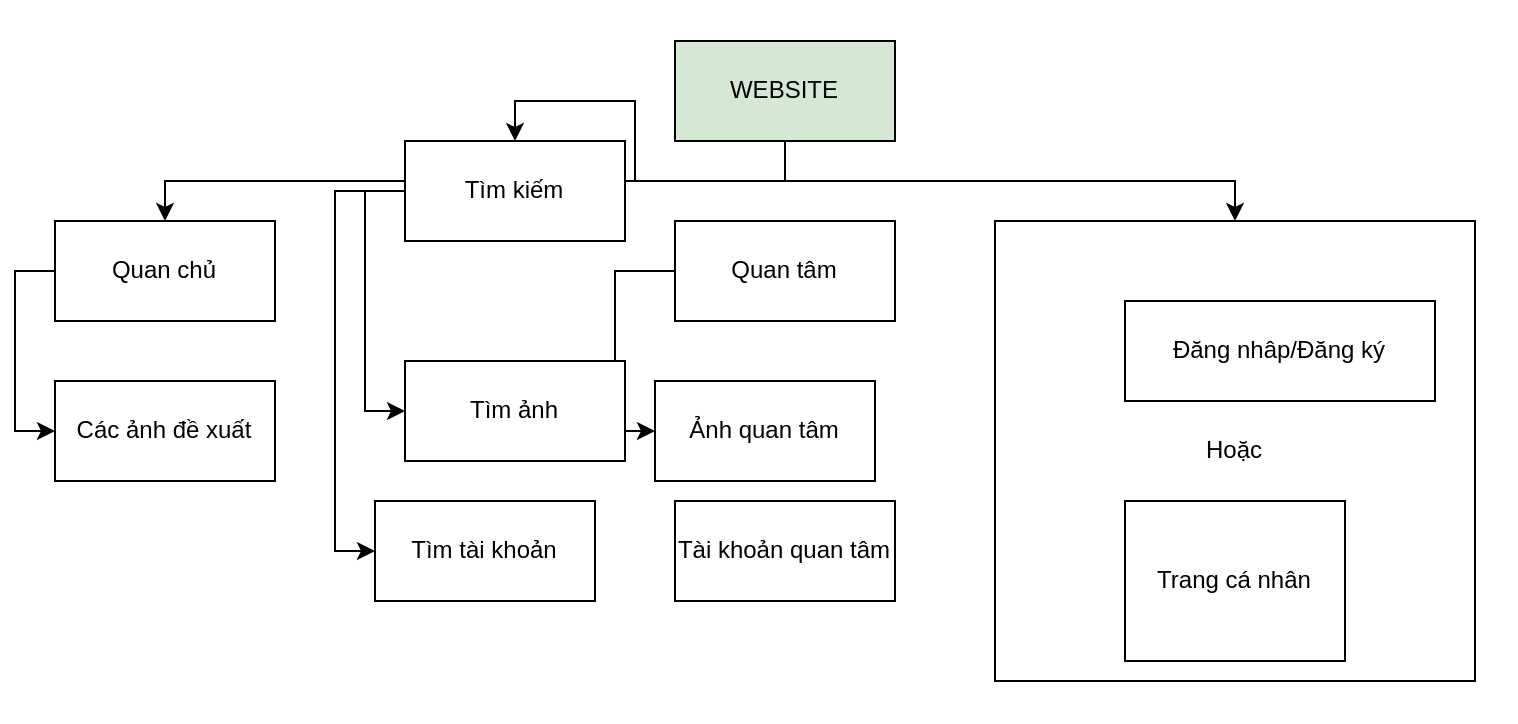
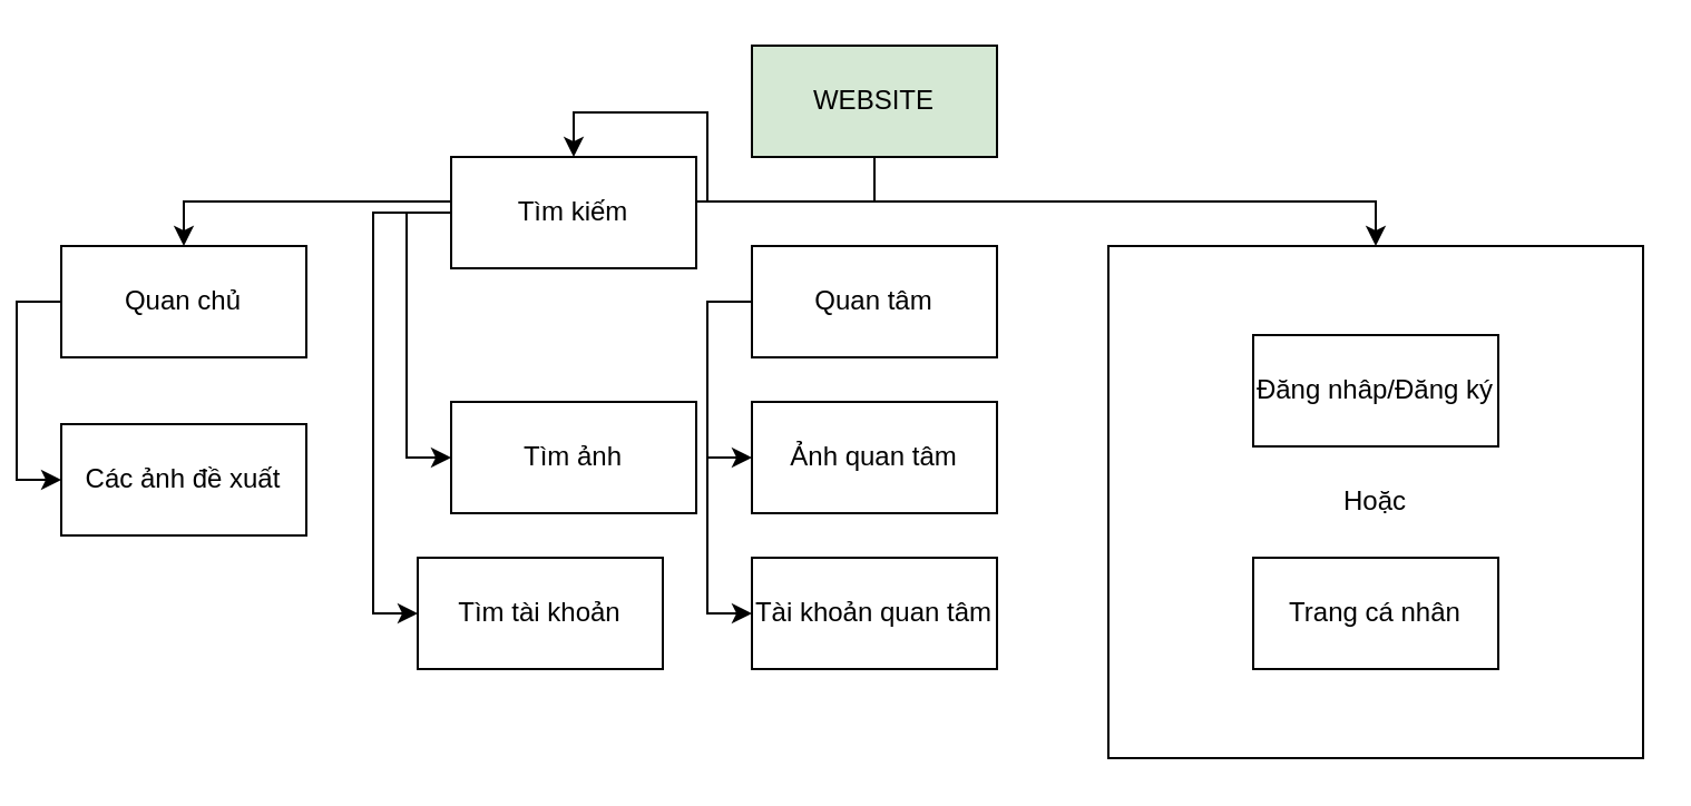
  <mxCell id="0" />
  <mxCell id="1" parent="0" />
  <mxCell id="2" value="" style="rounded=0;whiteSpace=wrap;html=1;" vertex="1" parent="1"><mxGeometry x="490" y="110" width="240" height="230" as="geometry" /></mxCell>
  <mxCell id="3" style="edgeStyle=orthogonalEdgeStyle;rounded=0;orthogonalLoop=1;jettySize=auto;html=1;exitX=0.5;exitY=1;exitDx=0;exitDy=0;entryX=0.5;entryY=0;entryDx=0;entryDy=0;" edge="1" parent="1" source="6" target="8"><mxGeometry relative="1" as="geometry" /></mxCell>
  <mxCell id="4" style="edgeStyle=orthogonalEdgeStyle;rounded=0;orthogonalLoop=1;jettySize=auto;html=1;exitX=0.5;exitY=1;exitDx=0;exitDy=0;entryX=0.5;entryY=0;entryDx=0;entryDy=0;" edge="1" parent="1" source="6" target="11"><mxGeometry relative="1" as="geometry" /></mxCell>
  <mxCell id="5" style="edgeStyle=orthogonalEdgeStyle;rounded=0;orthogonalLoop=1;jettySize=auto;html=1;exitX=0.5;exitY=1;exitDx=0;exitDy=0;entryX=0.5;entryY=0;entryDx=0;entryDy=0;" edge="1" parent="1" source="6" target="2"><mxGeometry relative="1" as="geometry" /></mxCell>
  <mxCell id="6" value="WEBSITE" style="html=1;whiteSpace=wrap;fillColor=#d5e8d4;" vertex="1" parent="1"><mxGeometry x="330" width="110" height="50" as="geometry" y="20" /></mxCell>
  <mxCell id="7" style="edgeStyle=orthogonalEdgeStyle;rounded=0;orthogonalLoop=1;jettySize=auto;html=1;exitX=0;exitY=0.5;exitDx=0;exitDy=0;entryX=0;entryY=0.5;entryDx=0;entryDy=0;" edge="1" parent="1" source="8" target="22"><mxGeometry relative="1" as="geometry" /></mxCell>
  <mxCell id="8" value="Quan chủ" style="html=1;whiteSpace=wrap;" vertex="1" parent="1"><mxGeometry x="20" y="110" width="110" height="50" as="geometry" /></mxCell>
  <mxCell id="9" style="edgeStyle=orthogonalEdgeStyle;rounded=0;orthogonalLoop=1;jettySize=auto;html=1;exitX=0;exitY=0.5;exitDx=0;exitDy=0;entryX=0;entryY=0.5;entryDx=0;entryDy=0;" edge="1" parent="1" source="11" target="18"><mxGeometry relative="1" as="geometry" /></mxCell>
  <mxCell id="10" style="edgeStyle=orthogonalEdgeStyle;rounded=0;orthogonalLoop=1;jettySize=auto;html=1;exitX=0;exitY=0.5;exitDx=0;exitDy=0;entryX=0;entryY=0.5;entryDx=0;entryDy=0;" edge="1" parent="1" source="11" target="19"><mxGeometry relative="1" as="geometry" /></mxCell>
  <mxCell id="11" value="Tìm kiếm" style="html=1;whiteSpace=wrap;" vertex="1" parent="1"><mxGeometry x="195" y="70" width="110" height="50" as="geometry" /></mxCell>
  <mxCell id="12" style="edgeStyle=orthogonalEdgeStyle;rounded=0;orthogonalLoop=1;jettySize=auto;html=1;exitX=0;exitY=0.5;exitDx=0;exitDy=0;entryX=0;entryY=0.5;entryDx=0;entryDy=0;" edge="1" parent="1" source="14" target="20"><mxGeometry relative="1" as="geometry" /></mxCell>
+ <mxCell id="13" style="edgeStyle=orthogonalEdgeStyle;rounded=0;orthogonalLoop=1;jettySize=auto;html=1;exitX=0;exitY=0.5;exitDx=0;exitDy=0;entryX=0;entryY=0.5;entryDx=0;entryDy=0;" edge="1" parent="1" source="14" target="21"><mxGeometry relative="1" as="geometry" /></mxCell>
  <mxCell id="14" value="Quan tâm" style="html=1;whiteSpace=wrap;" vertex="1" parent="1"><mxGeometry x="330" y="110" width="110" height="50" as="geometry" /></mxCell>
- <mxCell id="15" value="Đăng nhâp/Đăng ký" style="html=1;whiteSpace=wrap;" vertex="1" parent="1"><mxGeometry x="555" y="150" width="155" height="50" as="geometry" /></mxCell>
- <mxCell id="16" value="Trang cá nhân" style="html=1;whiteSpace=wrap;" vertex="1" parent="1"><mxGeometry x="555" y="250" width="110" height="80" as="geometry" /></mxCell>
+ <mxCell id="15" value="Đăng nhâp/Đăng ký" style="html=1;whiteSpace=wrap;" vertex="1" parent="1"><mxGeometry x="555" y="150" width="110" height="50" as="geometry" /></mxCell>
+ <mxCell id="16" value="Trang cá nhân" style="html=1;whiteSpace=wrap;" vertex="1" parent="1"><mxGeometry x="555" y="250" width="110" height="50" as="geometry" /></mxCell>
  <mxCell id="17" value="Hoặc" style="text;html=1;strokeColor=none;fillColor=none;align=center;verticalAlign=middle;whiteSpace=wrap;rounded=0;" vertex="1" parent="1"><mxGeometry x="580" y="210" width="60" height="30" as="geometry" /></mxCell>
  <mxCell id="18" value="Tìm ảnh" style="html=1;whiteSpace=wrap;" vertex="1" parent="1"><mxGeometry x="195" y="180" width="110" height="50" as="geometry" /></mxCell>
  <mxCell id="19" value="Tìm tài khoản" style="html=1;whiteSpace=wrap;" vertex="1" parent="1"><mxGeometry x="180" y="250" width="110" height="50" as="geometry" /></mxCell>
- <mxCell id="20" value="Ảnh quan tâm" style="html=1;whiteSpace=wrap;" vertex="1" parent="1"><mxGeometry x="320" y="190" width="110" height="50" as="geometry" /></mxCell>
+ <mxCell id="20" value="Ảnh quan tâm" style="html=1;whiteSpace=wrap;" vertex="1" parent="1"><mxGeometry x="330" y="180" width="110" height="50" as="geometry" /></mxCell>
  <mxCell id="21" value="Tài khoản quan tâm" style="html=1;whiteSpace=wrap;" vertex="1" parent="1"><mxGeometry x="330" y="250" width="110" height="50" as="geometry" /></mxCell>
  <mxCell id="22" value="Các ảnh đề xuất" style="html=1;whiteSpace=wrap;" vertex="1" parent="1"><mxGeometry x="20" y="190" width="110" height="50" as="geometry" /></mxCell>
